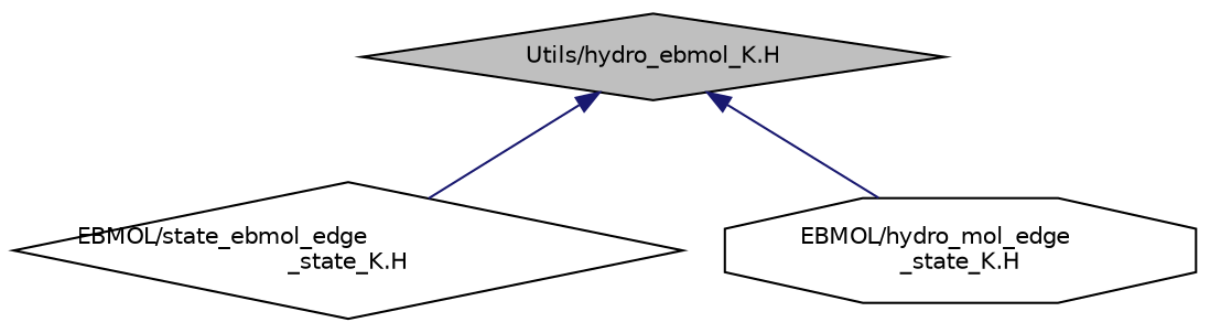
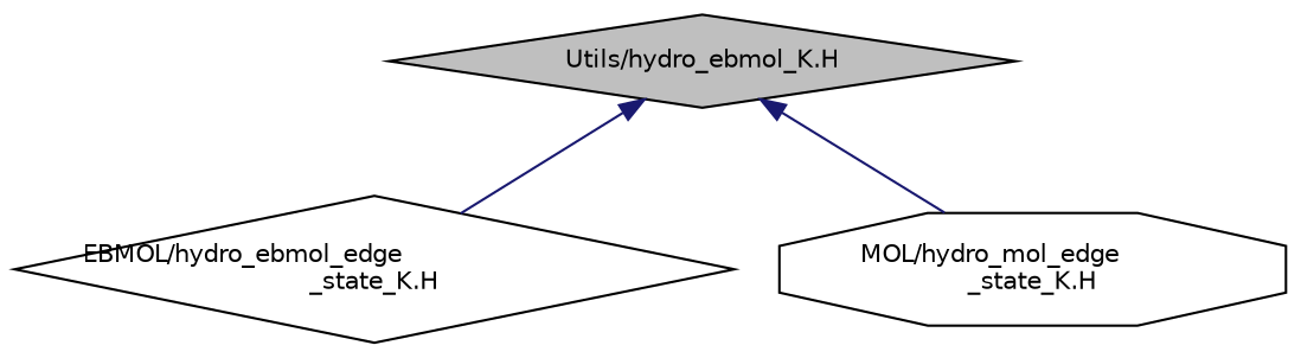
  digraph {
    node [color=black fillcolor=white fontname=Helvetica fontsize=10 shape=diamond style=filled]
    edge [color=midnightblue dir=back fontname=Helvetica fontsize=10 labelfontname=Helvetica labelfontsize=10 style=solid]
    n1 [fillcolor=grey75 fontcolor=black height=0.2 label="Utils/hydro_ebmol_K.H" width=0.4]
-   n2 [height=0.2 label="EBMOL/state_ebmol_edge\l_state_K.H" width=0.4]
-   n3 [height=0.2 label="EBMOL/hydro_mol_edge\l_state_K.H" shape=octagon width=0.4]
+   n2 [height=0.2 label="EBMOL/hydro_ebmol_edge\l_state_K.H" width=0.4]
+   n3 [height=0.2 label="MOL/hydro_mol_edge\l_state_K.H" shape=octagon width=0.4]
    n1 -> n2
    n1 -> n3
  }
